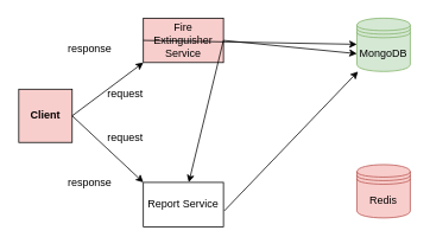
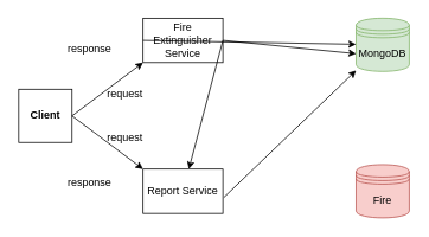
  <mxCell id="0" />
  <mxCell id="1" parent="0" />
- <mxCell id="2" value="&lt;b&gt;Client&lt;/b&gt;" style="whiteSpace=wrap;html=1;aspect=fixed;fillColor=#f8cecc;" vertex="1" parent="1"><mxGeometry x="20" y="100" width="60" height="60" as="geometry" /></mxCell>
- <mxCell id="3" value="Fire Extinguisher Service" style="rounded=0;whiteSpace=wrap;html=1;fillColor=#f8cecc;" vertex="1" parent="1"><mxGeometry x="160" y="20" width="90" height="50" as="geometry" /></mxCell>
- <mxCell id="4" value="Report Service" style="rounded=0;whiteSpace=wrap;html=1;" vertex="1" parent="1"><mxGeometry x="160" y="205" width="90" height="50" as="geometry" /></mxCell>
+ <mxCell id="2" value="&lt;b&gt;Client&lt;/b&gt;" style="whiteSpace=wrap;html=1;aspect=fixed;" vertex="1" parent="1"><mxGeometry x="20" y="100" width="60" height="60" as="geometry" /></mxCell>
+ <mxCell id="3" value="Fire Extinguisher Service" style="rounded=0;whiteSpace=wrap;html=1;" vertex="1" parent="1"><mxGeometry x="160" y="20" width="90" height="50" as="geometry" /></mxCell>
+ <mxCell id="4" value="Report Service" style="rounded=0;whiteSpace=wrap;html=1;" vertex="1" parent="1"><mxGeometry x="160" y="190" width="90" height="50" as="geometry" /></mxCell>
  <mxCell id="5" value="" style="endArrow=classic;html=1;rounded=0;exitX=1;exitY=0.5;exitDx=0;exitDy=0;" edge="1" parent="1" source="2"><mxGeometry width="50" height="50" relative="1" as="geometry"><mxPoint x="110" y="120" as="sourcePoint" /><mxPoint x="160" y="70" as="targetPoint" /></mxGeometry></mxCell>
  <mxCell id="6" value="" style="endArrow=classic;html=1;rounded=0;entryX=0;entryY=0;entryDx=0;entryDy=0;" edge="1" parent="1" target="4"><mxGeometry width="50" height="50" relative="1" as="geometry"><mxPoint x="80" y="130" as="sourcePoint" /><mxPoint x="130" y="80" as="targetPoint" /></mxGeometry></mxCell>
  <mxCell id="7" value="MongoDB" style="shape=datastore;whiteSpace=wrap;html=1;fillColor=#d5e8d4;strokeColor=#82b366;" vertex="1" parent="1"><mxGeometry x="400" y="20" width="60" height="60" as="geometry" /></mxCell>
- <mxCell id="8" value="Redis" style="shape=datastore;whiteSpace=wrap;html=1;fillColor=#f8cecc;strokeColor=#b85450;" vertex="1" parent="1"><mxGeometry x="400" y="185" width="60" height="60" as="geometry" /></mxCell>
+ <mxCell id="8" value="Fire" style="shape=datastore;whiteSpace=wrap;html=1;fillColor=#f8cecc;strokeColor=#b85450;" vertex="1" parent="1"><mxGeometry x="400" y="185" width="60" height="60" as="geometry" /></mxCell>
  <mxCell id="9" value="" style="endArrow=classic;html=1;rounded=0;exitX=1;exitY=0.5;exitDx=0;exitDy=0;" edge="1" parent="1" source="3"><mxGeometry width="50" height="50" relative="1" as="geometry"><mxPoint x="250" y="60" as="sourcePoint" /><mxPoint x="400" y="60" as="targetPoint" /></mxGeometry></mxCell>
  <mxCell id="10" value="" style="endArrow=classic;html=1;rounded=0;exitX=1.011;exitY=0.64;exitDx=0;exitDy=0;exitPerimeter=0;" edge="1" parent="1" source="4" target="7"><mxGeometry width="50" height="50" relative="1" as="geometry"><mxPoint x="290" y="230" as="sourcePoint" /><mxPoint x="340" y="180" as="targetPoint" /></mxGeometry></mxCell>
  <mxCell id="11" value="" style="endArrow=classic;html=1;rounded=0;exitX=1;exitY=0.5;exitDx=0;exitDy=0;" edge="1" parent="1" source="3" target="4"><mxGeometry width="50" height="50" relative="1" as="geometry"><mxPoint x="350" y="240" as="sourcePoint" /><mxPoint x="400" y="190" as="targetPoint" /></mxGeometry></mxCell>
  <mxCell id="12" value="" style="endArrow=classic;html=1;rounded=0;exitX=0;exitY=0.5;exitDx=0;exitDy=0;" edge="1" parent="1" source="3" target="7"><mxGeometry width="50" height="50" relative="1" as="geometry"><mxPoint x="50" y="70" as="sourcePoint" /><mxPoint x="100" y="20" as="targetPoint" /></mxGeometry></mxCell>
  <mxCell id="13" value="request" style="text;html=1;strokeColor=none;fillColor=none;align=center;verticalAlign=middle;whiteSpace=wrap;rounded=0;" vertex="1" parent="1"><mxGeometry x="110" y="90" width="60" height="30" as="geometry" /></mxCell>
  <mxCell id="14" value="request" style="text;html=1;strokeColor=none;fillColor=none;align=center;verticalAlign=middle;whiteSpace=wrap;rounded=0;" vertex="1" parent="1"><mxGeometry x="110" y="140" width="60" height="30" as="geometry" /></mxCell>
  <mxCell id="15" value="response" style="text;html=1;strokeColor=none;fillColor=none;align=center;verticalAlign=middle;whiteSpace=wrap;rounded=0;" vertex="1" parent="1"><mxGeometry x="70" y="40" width="60" height="30" as="geometry" /></mxCell>
  <mxCell id="16" value="response" style="text;html=1;strokeColor=none;fillColor=none;align=center;verticalAlign=middle;whiteSpace=wrap;rounded=0;" vertex="1" parent="1"><mxGeometry x="70" y="190" width="60" height="30" as="geometry" /></mxCell>
